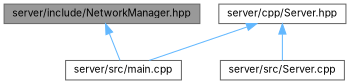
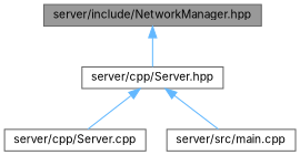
  digraph {
    fontname=Inter
    node [color=grey40 fillcolor=white fontname=Inter fontsize=10 shape=box style=filled]
    edge [color=steelblue1 dir=back fontname=Inter fontsize=10 labelfontname=Helvetica labelfontsize=10 style=solid]
    n1 [color=gray40 fillcolor=grey60 fontcolor=black height=0.2 label="server/include/NetworkManager.hpp" width=0.4]
    n2 [height=0.2 label="server/cpp/Server.hpp" width=0.4]
-   n3 [height=0.2 label="server/src/Server.cpp" width=0.4]
+   n3 [height=0.2 label="server/cpp/Server.cpp" width=0.4]
    n4 [height=0.2 label="server/src/main.cpp" width=0.4]
-   n1 -> n4
+   n1 -> n2
    n2 -> n3
    n2 -> n4
  }
